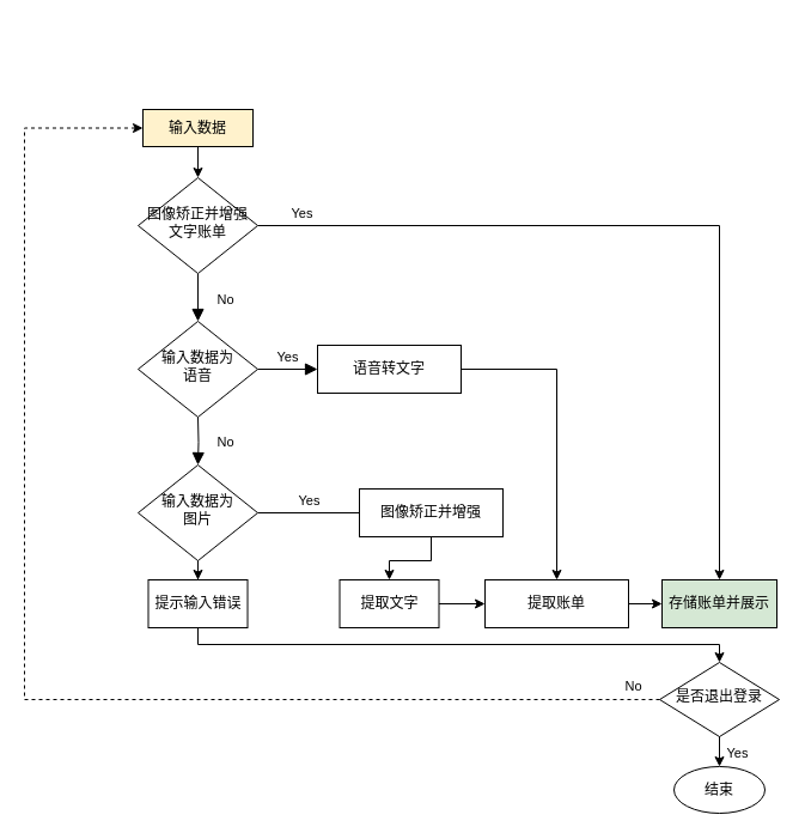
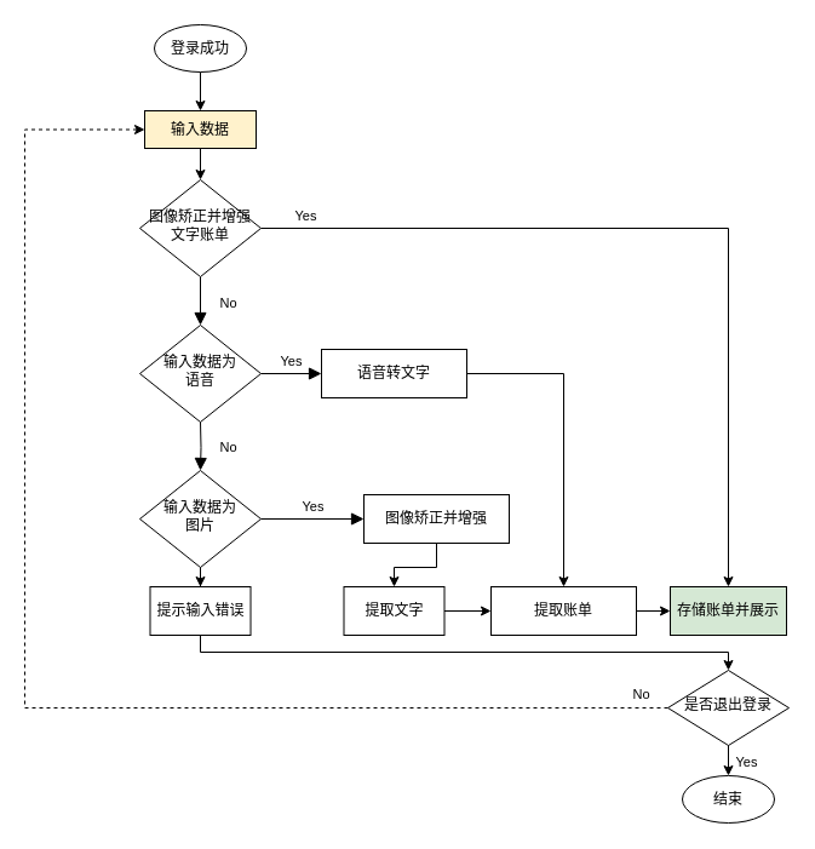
  <mxCell id="0" />
  <mxCell id="1" parent="0" />
  <mxCell id="2" value="&lt;font style=&quot;vertical-align: inherit;&quot;&gt;&lt;font style=&quot;vertical-align: inherit;&quot;&gt;&lt;font style=&quot;vertical-align: inherit;&quot;&gt;&lt;font style=&quot;vertical-align: inherit;&quot;&gt;No&lt;/font&gt;&lt;/font&gt;&lt;/font&gt;&lt;/font&gt;" style="rounded=0;html=1;jettySize=auto;orthogonalLoop=1;fontSize=11;endArrow=block;endFill=1;endSize=8;strokeWidth=1;shadow=0;labelBackgroundColor=none;edgeStyle=orthogonalEdgeStyle;" parent="1" source="5" target="7" edge="1"><mxGeometry x="0.1" y="23" relative="1" as="geometry"><mxPoint as="offset" /></mxGeometry></mxCell>
  <mxCell id="3" style="edgeStyle=orthogonalEdgeStyle;rounded=0;orthogonalLoop=1;jettySize=auto;html=1;" edge="1" parent="1" source="5" target="30"><mxGeometry relative="1" as="geometry" /></mxCell>
  <mxCell id="4" value="Yes" style="edgeLabel;html=1;align=center;verticalAlign=middle;resizable=0;points=[];" vertex="1" connectable="0" parent="3"><mxGeometry x="0.478" y="5" relative="1" as="geometry"><mxPoint x="-355" y="-129" as="offset" /></mxGeometry></mxCell>
  <mxCell id="5" value="&lt;font style=&quot;vertical-align: inherit;&quot;&gt;&lt;font style=&quot;vertical-align: inherit;&quot;&gt;&lt;font style=&quot;vertical-align: inherit;&quot;&gt;&lt;font style=&quot;vertical-align: inherit;&quot;&gt;&lt;font style=&quot;vertical-align: inherit;&quot;&gt;&lt;font style=&quot;vertical-align: inherit;&quot;&gt;&lt;font style=&quot;vertical-align: inherit;&quot;&gt;&lt;font style=&quot;vertical-align: inherit;&quot;&gt;图像矫正并增强&lt;/font&gt;&lt;/font&gt;&lt;/font&gt;&lt;/font&gt;&lt;/font&gt;&lt;/font&gt;&lt;/font&gt;&lt;/font&gt;&lt;div&gt;&lt;font style=&quot;vertical-align: inherit;&quot;&gt;&lt;font style=&quot;vertical-align: inherit;&quot;&gt;文字账单&lt;/font&gt;&lt;/font&gt;&lt;/div&gt;" style="rhombus;whiteSpace=wrap;html=1;shadow=0;fontFamily=Helvetica;fontSize=12;align=center;strokeWidth=1;spacing=6;spacingTop=-4;" parent="1" vertex="1"><mxGeometry x="115" y="148" width="100" height="80" as="geometry" /></mxCell>
  <mxCell id="6" value="Yes" style="edgeStyle=orthogonalEdgeStyle;rounded=0;html=1;jettySize=auto;orthogonalLoop=1;fontSize=11;endArrow=block;endFill=1;endSize=8;strokeWidth=1;shadow=0;labelBackgroundColor=none;" parent="1" source="7" target="11" edge="1"><mxGeometry y="10" relative="1" as="geometry"><mxPoint as="offset" /></mxGeometry></mxCell>
  <mxCell id="7" value="&lt;font style=&quot;vertical-align: inherit;&quot;&gt;&lt;font style=&quot;vertical-align: inherit;&quot;&gt;&lt;font style=&quot;vertical-align: inherit;&quot;&gt;&lt;font style=&quot;vertical-align: inherit;&quot;&gt;输入数据为&lt;/font&gt;&lt;/font&gt;&lt;/font&gt;&lt;/font&gt;&lt;div&gt;&lt;font style=&quot;vertical-align: inherit;&quot;&gt;&lt;font style=&quot;vertical-align: inherit;&quot;&gt;&lt;font style=&quot;vertical-align: inherit;&quot;&gt;&lt;font style=&quot;vertical-align: inherit;&quot;&gt;&lt;font style=&quot;vertical-align: inherit;&quot;&gt;&lt;font style=&quot;vertical-align: inherit;&quot;&gt;语音&lt;/font&gt;&lt;/font&gt;&lt;/font&gt;&lt;/font&gt;&lt;/font&gt;&lt;/font&gt;&lt;/div&gt;" style="rhombus;whiteSpace=wrap;html=1;shadow=0;fontFamily=Helvetica;fontSize=12;align=center;strokeWidth=1;spacing=6;spacingTop=-4;" parent="1" vertex="1"><mxGeometry x="115" y="268" width="100" height="80" as="geometry" /></mxCell>
  <mxCell id="8" style="edgeStyle=orthogonalEdgeStyle;rounded=0;orthogonalLoop=1;jettySize=auto;html=1;entryX=0.5;entryY=0;entryDx=0;entryDy=0;" edge="1" parent="1" target="14"><mxGeometry relative="1" as="geometry"><mxPoint x="601" y="612" as="sourcePoint" /></mxGeometry></mxCell>
  <mxCell id="9" value="&lt;font style=&quot;vertical-align: inherit;&quot;&gt;&lt;font style=&quot;vertical-align: inherit;&quot;&gt;Yes&lt;/font&gt;&lt;/font&gt;" style="edgeLabel;html=1;align=center;verticalAlign=middle;resizable=0;points=[];" vertex="1" connectable="0" parent="8"><mxGeometry x="0.143" y="2" relative="1" as="geometry"><mxPoint x="12" as="offset" /></mxGeometry></mxCell>
  <mxCell id="10" style="edgeStyle=orthogonalEdgeStyle;rounded=0;orthogonalLoop=1;jettySize=auto;html=1;" edge="1" parent="1" source="11" target="27"><mxGeometry relative="1" as="geometry" /></mxCell>
  <mxCell id="11" value="&lt;font style=&quot;vertical-align: inherit;&quot;&gt;&lt;font style=&quot;vertical-align: inherit;&quot;&gt;语音转文字&lt;/font&gt;&lt;/font&gt;" style="rounded=0;whiteSpace=wrap;html=1;fontSize=12;glass=0;strokeWidth=1;shadow=0;" parent="1" vertex="1"><mxGeometry x="265" y="288" width="120" height="40" as="geometry" /></mxCell>
+ <mxCell id="12" value="" style="edgeStyle=orthogonalEdgeStyle;rounded=0;orthogonalLoop=1;jettySize=auto;html=1;" edge="1" parent="1" source="13" target="16"><mxGeometry relative="1" as="geometry" /></mxCell>
+ <mxCell id="13" value="&lt;font style=&quot;vertical-align: inherit;&quot;&gt;&lt;font style=&quot;vertical-align: inherit;&quot;&gt;登录成功&lt;/font&gt;&lt;/font&gt;" style="ellipse;whiteSpace=wrap;html=1;" vertex="1" parent="1"><mxGeometry x="127" y="20" width="76" height="39" as="geometry" /></mxCell>
  <mxCell id="14" value="&lt;font style=&quot;vertical-align: inherit;&quot;&gt;&lt;font style=&quot;vertical-align: inherit;&quot;&gt;&lt;font style=&quot;vertical-align: inherit;&quot;&gt;&lt;font style=&quot;vertical-align: inherit;&quot;&gt;结束&lt;/font&gt;&lt;/font&gt;&lt;/font&gt;&lt;/font&gt;" style="ellipse;whiteSpace=wrap;html=1;" vertex="1" parent="1"><mxGeometry x="563" y="640" width="76" height="39" as="geometry" /></mxCell>
  <mxCell id="15" value="" style="edgeStyle=orthogonalEdgeStyle;rounded=0;orthogonalLoop=1;jettySize=auto;html=1;" edge="1" parent="1" source="16" target="5"><mxGeometry relative="1" as="geometry" /></mxCell>
  <mxCell id="16" value="&lt;font style=&quot;vertical-align: inherit;&quot;&gt;&lt;font style=&quot;vertical-align: inherit;&quot;&gt;输入数据&lt;/font&gt;&lt;/font&gt;" style="rounded=0;whiteSpace=wrap;html=1;fillColor=#fff2cc;" vertex="1" parent="1"><mxGeometry x="119" y="91" width="92" height="31" as="geometry" /></mxCell>
  <mxCell id="17" value="&lt;font style=&quot;vertical-align: inherit;&quot;&gt;&lt;font style=&quot;vertical-align: inherit;&quot;&gt;&lt;font style=&quot;vertical-align: inherit;&quot;&gt;&lt;font style=&quot;vertical-align: inherit;&quot;&gt;No&lt;/font&gt;&lt;/font&gt;&lt;/font&gt;&lt;/font&gt;" style="rounded=0;html=1;jettySize=auto;orthogonalLoop=1;fontSize=11;endArrow=block;endFill=1;endSize=8;strokeWidth=1;shadow=0;labelBackgroundColor=none;edgeStyle=orthogonalEdgeStyle;" edge="1" parent="1" target="20"><mxGeometry x="0.1" y="23" relative="1" as="geometry"><mxPoint as="offset" /><mxPoint x="165" y="348" as="sourcePoint" /></mxGeometry></mxCell>
- <mxCell id="18" value="Yes" style="edgeStyle=orthogonalEdgeStyle;rounded=0;html=1;jettySize=auto;orthogonalLoop=1;fontSize=11;endArrow=none;endFill=1;endSize=8;strokeWidth=1;shadow=0;labelBackgroundColor=none;" edge="1" parent="1" source="20" target="22"><mxGeometry y="10" relative="1" as="geometry"><mxPoint as="offset" /></mxGeometry></mxCell>
+ <mxCell id="18" value="Yes" style="edgeStyle=orthogonalEdgeStyle;rounded=0;html=1;jettySize=auto;orthogonalLoop=1;fontSize=11;endArrow=block;endFill=1;endSize=8;strokeWidth=1;shadow=0;labelBackgroundColor=none;" edge="1" parent="1" source="20" target="22"><mxGeometry y="10" relative="1" as="geometry"><mxPoint as="offset" /></mxGeometry></mxCell>
  <mxCell id="19" value="" style="edgeStyle=orthogonalEdgeStyle;rounded=0;orthogonalLoop=1;jettySize=auto;html=1;" edge="1" parent="1" source="20" target="32"><mxGeometry relative="1" as="geometry" /></mxCell>
  <mxCell id="20" value="&lt;font style=&quot;vertical-align: inherit;&quot;&gt;&lt;font style=&quot;vertical-align: inherit;&quot;&gt;&lt;font style=&quot;vertical-align: inherit;&quot;&gt;输入数据为&lt;/font&gt;&lt;/font&gt;&lt;/font&gt;&lt;div&gt;&lt;font style=&quot;vertical-align: inherit;&quot;&gt;&lt;font style=&quot;vertical-align: inherit;&quot;&gt;图片&lt;/font&gt;&lt;/font&gt;&lt;/div&gt;" style="rhombus;whiteSpace=wrap;html=1;shadow=0;fontFamily=Helvetica;fontSize=12;align=center;strokeWidth=1;spacing=6;spacingTop=-4;" vertex="1" parent="1"><mxGeometry x="115" y="388" width="100" height="80" as="geometry" /></mxCell>
  <mxCell id="21" value="" style="edgeStyle=orthogonalEdgeStyle;rounded=0;orthogonalLoop=1;jettySize=auto;html=1;" edge="1" parent="1" source="22" target="29"><mxGeometry relative="1" as="geometry" /></mxCell>
  <mxCell id="22" value="&lt;font style=&quot;vertical-align: inherit;&quot;&gt;&lt;font style=&quot;vertical-align: inherit;&quot;&gt;图像矫正并增强&lt;/font&gt;&lt;/font&gt;" style="rounded=0;whiteSpace=wrap;html=1;fontSize=12;glass=0;strokeWidth=1;shadow=0;" vertex="1" parent="1"><mxGeometry x="300" y="408" width="120" height="40" as="geometry" /></mxCell>
  <mxCell id="23" style="edgeStyle=orthogonalEdgeStyle;rounded=0;orthogonalLoop=1;jettySize=auto;html=1;entryX=0;entryY=0.5;entryDx=0;entryDy=0;dashed=1;" edge="1" parent="1" source="25" target="16"><mxGeometry relative="1" as="geometry"><Array as="points"><mxPoint x="20" y="584" /><mxPoint x="20" y="107" /></Array></mxGeometry></mxCell>
  <mxCell id="24" value="No" style="edgeLabel;html=1;align=center;verticalAlign=middle;resizable=0;points=[];" vertex="1" connectable="0" parent="23"><mxGeometry x="-0.918" y="1" relative="1" as="geometry"><mxPoint x="22" y="-13" as="offset" /></mxGeometry></mxCell>
  <mxCell id="25" value="&lt;font style=&quot;vertical-align: inherit;&quot;&gt;&lt;font style=&quot;vertical-align: inherit;&quot;&gt;是否退出登录&lt;/font&gt;&lt;/font&gt;" style="rhombus;whiteSpace=wrap;html=1;shadow=0;fontFamily=Helvetica;fontSize=12;align=center;strokeWidth=1;spacing=6;spacingTop=-4;" vertex="1" parent="1"><mxGeometry x="551" y="553" width="100" height="62" as="geometry" /></mxCell>
  <mxCell id="26" value="" style="edgeStyle=orthogonalEdgeStyle;rounded=0;orthogonalLoop=1;jettySize=auto;html=1;" edge="1" parent="1" source="27" target="30"><mxGeometry relative="1" as="geometry" /></mxCell>
  <mxCell id="27" value="&lt;font style=&quot;vertical-align: inherit;&quot;&gt;&lt;font style=&quot;vertical-align: inherit;&quot;&gt;&lt;font style=&quot;vertical-align: inherit;&quot;&gt;&lt;font style=&quot;vertical-align: inherit;&quot;&gt;提取账单&lt;/font&gt;&lt;/font&gt;&lt;/font&gt;&lt;/font&gt;" style="rounded=0;whiteSpace=wrap;html=1;fontSize=12;glass=0;strokeWidth=1;shadow=0;" vertex="1" parent="1"><mxGeometry x="405" y="484" width="120" height="40" as="geometry" /></mxCell>
  <mxCell id="28" value="" style="edgeStyle=orthogonalEdgeStyle;rounded=0;orthogonalLoop=1;jettySize=auto;html=1;" edge="1" parent="1" source="29" target="27"><mxGeometry relative="1" as="geometry" /></mxCell>
  <mxCell id="29" value="提取文字" style="rounded=0;whiteSpace=wrap;html=1;fontSize=12;glass=0;strokeWidth=1;shadow=0;" vertex="1" parent="1"><mxGeometry x="283.5" y="484" width="83" height="40" as="geometry" /></mxCell>
  <mxCell id="30" value="&lt;font style=&quot;vertical-align: inherit;&quot;&gt;&lt;font style=&quot;vertical-align: inherit;&quot;&gt;&lt;font style=&quot;vertical-align: inherit;&quot;&gt;&lt;font style=&quot;vertical-align: inherit;&quot;&gt;存储账单并展示&lt;/font&gt;&lt;/font&gt;&lt;/font&gt;&lt;/font&gt;" style="rounded=0;whiteSpace=wrap;html=1;fontSize=12;glass=0;strokeWidth=1;shadow=0;fillColor=#d5e8d4;" vertex="1" parent="1"><mxGeometry x="553" y="484" width="96" height="40" as="geometry" /></mxCell>
  <mxCell id="31" style="edgeStyle=orthogonalEdgeStyle;rounded=0;orthogonalLoop=1;jettySize=auto;html=1;entryX=0.5;entryY=0;entryDx=0;entryDy=0;" edge="1" parent="1" source="32" target="25"><mxGeometry relative="1" as="geometry"><Array as="points"><mxPoint x="165" y="538" /><mxPoint x="601" y="538" /></Array></mxGeometry></mxCell>
  <mxCell id="32" value="提示输入错误" style="rounded=0;whiteSpace=wrap;html=1;fontSize=12;glass=0;strokeWidth=1;shadow=0;" vertex="1" parent="1"><mxGeometry x="123.5" y="484" width="83" height="40" as="geometry" /></mxCell>
